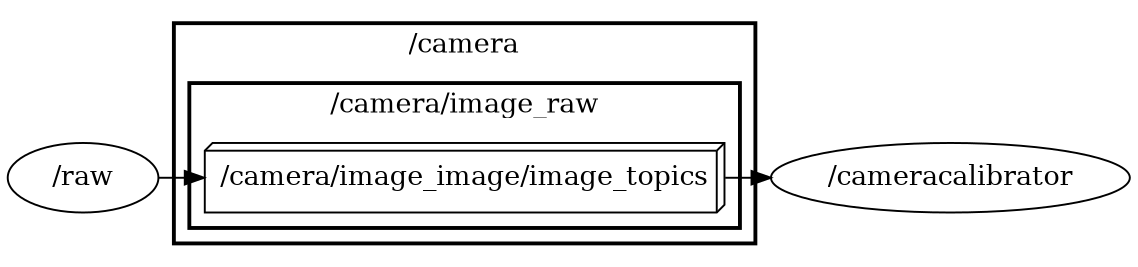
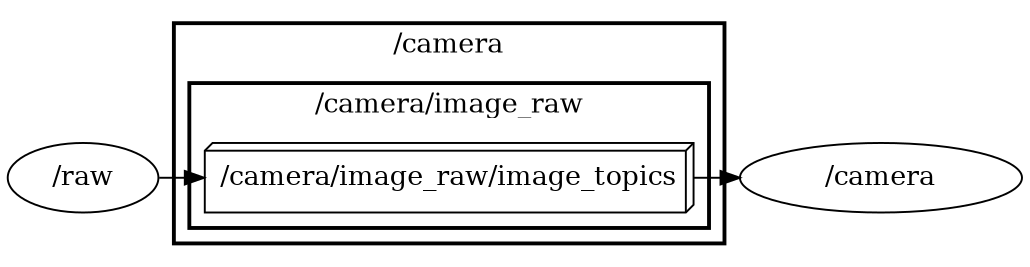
  digraph {
    compound=True
    rank=same
    rankdir=LR
    ranksep=0.2
    node [shape=ellipse]
    edge [penwidth=1]
-   n1 [height=0.5 label="/camera/image_image/image_topics" shape=box3d width=2.7917]
-   n2 [height=0.5 label="/cameracalibrator" width=2.022]
+   n1 [height=0.5 label="/camera/image_raw/image_topics" shape=box3d width=2.7917]
+   n2 [height=0.5 label="/camera" width=2.022]
    n3 [height=0.5 label="/raw" width=1.0832]
    subgraph cluster_1 {
      label="/camera"
      style=bold
      subgraph cluster_2 {
        label="/camera/image_raw"
        style=bold
        n1
      }
    }
    n1 -> n2
    n3 -> n1
  }
